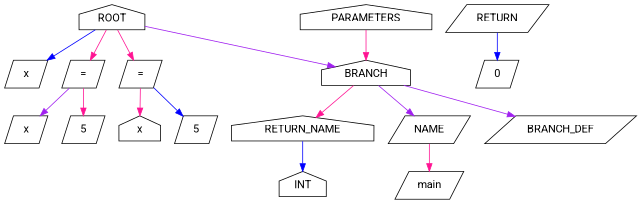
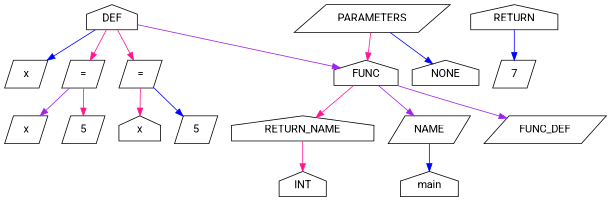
  strict digraph {
    fontname=Roboto
    node [fontname=Roboto shape=parallelogram]
    edge [color=deeppink fontname=Roboto]
    n1 [label=x]
    n2 [label="="]
    n3 [label=x]
    n4 [label=5]
    n5 [label="="]
    n6 [label=x shape=house]
    n7 [label=5]
-   n8 [label=BRANCH shape=house]
+   n8 [label=FUNC shape=house]
    n9 [label=RETURN_NAME shape=house]
    n10 [label=NAME]
-   n11 [label=BRANCH_DEF]
+   n11 [label=FUNC_DEF]
    n12 [label=INT shape=house]
-   n13 [label=main]
-   n14 [label=PARAMETERS shape=house]
-   ROOT [shape=house]
-   n17 [label=RETURN]
-   n18 [label=0]
+   n13 [label=main shape=house]
+   n14 [label=PARAMETERS]
+   n15 [label=NONE shape=house]
+   ROOT [shape=house label=DEF]
+   n17 [label=RETURN shape=house]
+   n18 [label=7]
    n2 -> n3 [color=purple]
    n2 -> n4
    n5 -> n6
    n5 -> n7 [color=blue]
    n8 -> n9
    n8 -> n10 [color=purple]
    n8 -> n11 [color=purple]
-   n9 -> n12 [color=blue]
-   n10 -> n13
+   n9 -> n12
+   n10 -> n13 [color=blue]
    n14 -> n8
+   n14 -> n15 [color=blue]
    ROOT -> n1 [color=blue]
    ROOT -> n2
    ROOT -> n5
    ROOT -> n8 [color=purple]
    n17 -> n18 [color=blue]
  }
